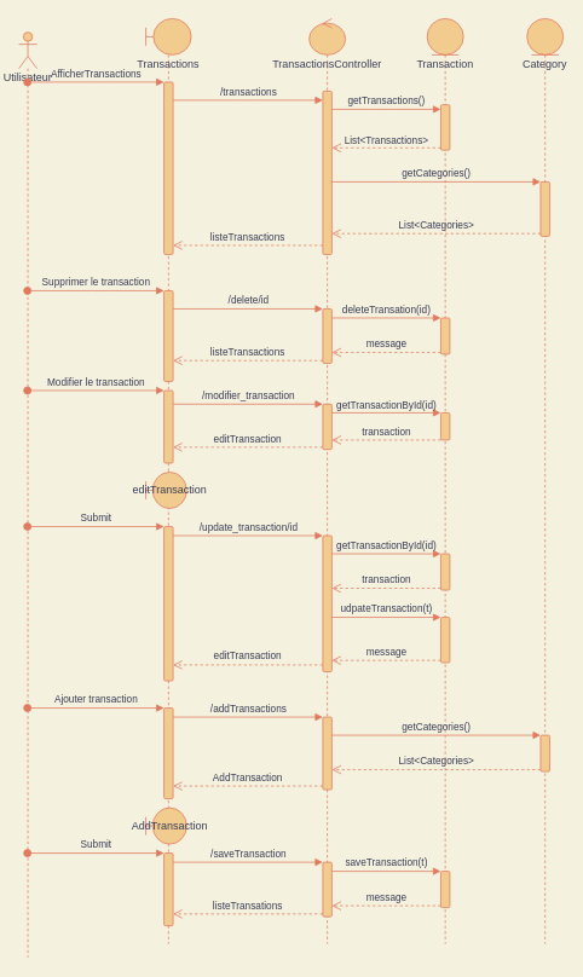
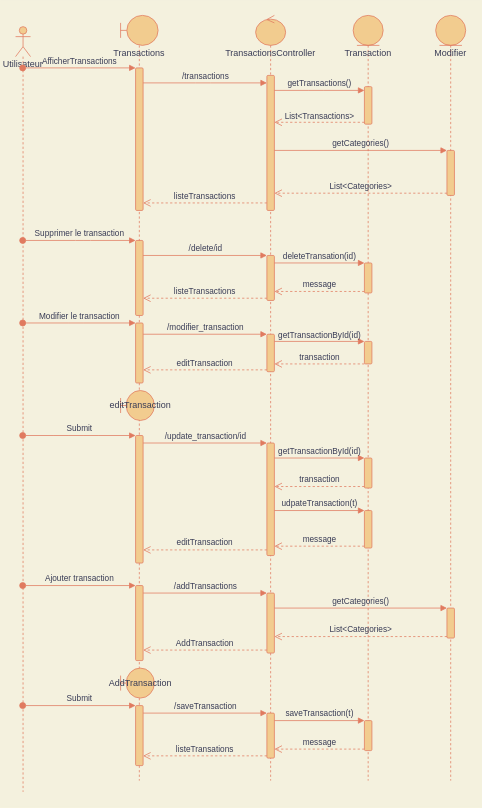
  <mxCell id="0" />
  <mxCell id="1" parent="0" />
  <mxCell id="2" value="Utilisateur" style="shape=umlLifeline;participant=umlActor;perimeter=lifelinePerimeter;whiteSpace=wrap;html=1;container=1;collapsible=0;recursiveResize=0;verticalAlign=top;spacingTop=36;outlineConnect=0;fillColor=#F2CC8F;strokeColor=#E07A5F;fontColor=#393C56;strokeWidth=1;perimeterSpacing=1;rounded=1;" vertex="1" parent="1"><mxGeometry x="20" y="35" width="20" height="1020" as="geometry" /></mxCell>
  <mxCell id="3" value="Transactions" style="shape=umlLifeline;participant=umlBoundary;perimeter=lifelinePerimeter;whiteSpace=wrap;html=1;container=1;collapsible=0;recursiveResize=0;verticalAlign=top;spacingTop=36;outlineConnect=0;strokeColor=#E07A5F;fontColor=#393C56;fillColor=#F2CC8F;strokeWidth=1;rounded=1;" vertex="1" parent="1"><mxGeometry x="160" y="20" width="50" height="1020" as="geometry" /></mxCell>
  <mxCell id="4" value="" style="html=1;points=[];perimeter=orthogonalPerimeter;strokeColor=#E07A5F;strokeWidth=1;fontColor=#393C56;fillColor=#F2CC8F;rounded=1;" vertex="1" parent="3"><mxGeometry x="20" y="70" width="10" height="190" as="geometry" /></mxCell>
  <mxCell id="5" value="" style="html=1;points=[];perimeter=orthogonalPerimeter;strokeColor=#E07A5F;strokeWidth=1;fontColor=#393C56;fillColor=#F2CC8F;rounded=1;" vertex="1" parent="3"><mxGeometry x="20" y="300" width="10" height="100" as="geometry" /></mxCell>
  <mxCell id="6" value="" style="html=1;points=[];perimeter=orthogonalPerimeter;strokeColor=#E07A5F;strokeWidth=1;fontColor=#393C56;fillColor=#F2CC8F;rounded=1;" vertex="1" parent="3"><mxGeometry x="20" y="560" width="10" height="170" as="geometry" /></mxCell>
  <mxCell id="7" value="" style="html=1;points=[];perimeter=orthogonalPerimeter;strokeColor=#E07A5F;strokeWidth=1;fontColor=#393C56;fillColor=#F2CC8F;rounded=1;" vertex="1" parent="3"><mxGeometry x="20" y="760" width="10" height="100" as="geometry" /></mxCell>
  <mxCell id="8" value="AddTransaction" style="shape=umlBoundary;whiteSpace=wrap;html=1;strokeColor=#E07A5F;strokeWidth=1;fontColor=#393C56;fillColor=#F2CC8F;rounded=1;" vertex="1" parent="3"><mxGeometry y="870" width="45" height="40" as="geometry" /></mxCell>
  <mxCell id="9" value="" style="html=1;points=[];perimeter=orthogonalPerimeter;strokeColor=#E07A5F;strokeWidth=1;fontColor=#393C56;fillColor=#F2CC8F;rounded=1;" vertex="1" parent="3"><mxGeometry x="20" y="920" width="10" height="80" as="geometry" /></mxCell>
  <mxCell id="10" value="" style="html=1;points=[];perimeter=orthogonalPerimeter;strokeColor=#E07A5F;strokeWidth=1;fontColor=#393C56;fillColor=#F2CC8F;rounded=1;" vertex="1" parent="3"><mxGeometry x="20" y="410" width="10" height="80" as="geometry" /></mxCell>
  <mxCell id="11" value="editTransaction" style="shape=umlBoundary;whiteSpace=wrap;html=1;strokeColor=#E07A5F;strokeWidth=1;fontColor=#393C56;fillColor=#F2CC8F;rounded=1;" vertex="1" parent="3"><mxGeometry y="500" width="45" height="40" as="geometry" /></mxCell>
  <mxCell id="12" value="Transaction" style="shape=umlLifeline;participant=umlEntity;perimeter=lifelinePerimeter;whiteSpace=wrap;html=1;container=1;collapsible=0;recursiveResize=0;verticalAlign=top;spacingTop=36;outlineConnect=0;strokeColor=#E07A5F;fontColor=#393C56;fillColor=#F2CC8F;strokeWidth=1;rounded=1;" vertex="1" parent="1"><mxGeometry x="470" y="20" width="40" height="1020" as="geometry" /></mxCell>
  <mxCell id="13" value="" style="html=1;points=[];perimeter=orthogonalPerimeter;strokeColor=#E07A5F;strokeWidth=1;fontColor=#393C56;fillColor=#F2CC8F;rounded=1;" vertex="1" parent="12"><mxGeometry x="15" y="95" width="10" height="50" as="geometry" /></mxCell>
  <mxCell id="14" value="" style="html=1;points=[];perimeter=orthogonalPerimeter;strokeColor=#E07A5F;strokeWidth=1;fontColor=#393C56;fillColor=#F2CC8F;rounded=1;" vertex="1" parent="12"><mxGeometry x="15" y="330" width="10" height="40" as="geometry" /></mxCell>
  <mxCell id="15" value="" style="html=1;points=[];perimeter=orthogonalPerimeter;strokeColor=#E07A5F;strokeWidth=1;fontColor=#393C56;fillColor=#F2CC8F;rounded=1;" vertex="1" parent="12"><mxGeometry x="15" y="590" width="10" height="40" as="geometry" /></mxCell>
  <mxCell id="16" value="" style="html=1;points=[];perimeter=orthogonalPerimeter;strokeColor=#E07A5F;strokeWidth=1;fontColor=#393C56;fillColor=#F2CC8F;rounded=1;" vertex="1" parent="12"><mxGeometry x="15" y="660" width="10" height="50" as="geometry" /></mxCell>
  <mxCell id="17" value="" style="html=1;points=[];perimeter=orthogonalPerimeter;strokeColor=#E07A5F;strokeWidth=1;fontColor=#393C56;fillColor=#F2CC8F;rounded=1;" vertex="1" parent="12"><mxGeometry x="15" y="940" width="10" height="40" as="geometry" /></mxCell>
  <mxCell id="18" value="" style="html=1;points=[];perimeter=orthogonalPerimeter;strokeColor=#E07A5F;strokeWidth=1;fontColor=#393C56;fillColor=#F2CC8F;rounded=1;" vertex="1" parent="12"><mxGeometry x="15" y="434.58" width="10" height="30" as="geometry" /></mxCell>
  <mxCell id="19" value="TransactionsController" style="shape=umlLifeline;participant=umlControl;perimeter=lifelinePerimeter;whiteSpace=wrap;html=1;container=1;collapsible=0;recursiveResize=0;verticalAlign=top;spacingTop=36;outlineConnect=0;strokeColor=#E07A5F;fontColor=#393C56;fillColor=#F2CC8F;strokeWidth=1;rounded=1;" vertex="1" parent="1"><mxGeometry x="340" y="20" width="40" height="1020" as="geometry" /></mxCell>
  <mxCell id="20" value="" style="html=1;points=[];perimeter=orthogonalPerimeter;strokeColor=#E07A5F;strokeWidth=1;fontColor=#393C56;fillColor=#F2CC8F;rounded=1;" vertex="1" parent="19"><mxGeometry x="15" y="80" width="10" height="180" as="geometry" /></mxCell>
  <mxCell id="21" value="" style="html=1;points=[];perimeter=orthogonalPerimeter;strokeColor=#E07A5F;strokeWidth=1;fontColor=#393C56;fillColor=#F2CC8F;rounded=1;" vertex="1" parent="19"><mxGeometry x="15" y="320" width="10" height="60" as="geometry" /></mxCell>
  <mxCell id="22" value="" style="html=1;points=[];perimeter=orthogonalPerimeter;strokeColor=#E07A5F;strokeWidth=1;fontColor=#393C56;fillColor=#F2CC8F;rounded=1;" vertex="1" parent="19"><mxGeometry x="15" y="570" width="10" height="150" as="geometry" /></mxCell>
  <mxCell id="23" value="" style="html=1;points=[];perimeter=orthogonalPerimeter;strokeColor=#E07A5F;strokeWidth=1;fontColor=#393C56;fillColor=#F2CC8F;rounded=1;" vertex="1" parent="19"><mxGeometry x="15" y="770" width="10" height="80" as="geometry" /></mxCell>
  <mxCell id="24" value="" style="html=1;points=[];perimeter=orthogonalPerimeter;strokeColor=#E07A5F;strokeWidth=1;fontColor=#393C56;fillColor=#F2CC8F;rounded=1;" vertex="1" parent="19"><mxGeometry x="15" y="930" width="10" height="60" as="geometry" /></mxCell>
  <mxCell id="25" value="" style="html=1;points=[];perimeter=orthogonalPerimeter;strokeColor=#E07A5F;strokeWidth=1;fontColor=#393C56;fillColor=#F2CC8F;rounded=1;" vertex="1" parent="19"><mxGeometry x="15" y="425" width="10" height="50" as="geometry" /></mxCell>
- <mxCell id="26" value="Category" style="shape=umlLifeline;participant=umlEntity;perimeter=lifelinePerimeter;whiteSpace=wrap;html=1;container=1;collapsible=0;recursiveResize=0;verticalAlign=top;spacingTop=36;outlineConnect=0;strokeColor=#E07A5F;fontColor=#393C56;fillColor=#F2CC8F;strokeWidth=1;rounded=1;" vertex="1" parent="1"><mxGeometry x="580" y="20" width="40" height="1020" as="geometry" /></mxCell>
+ <mxCell id="26" value="Modifier" style="shape=umlLifeline;participant=umlEntity;perimeter=lifelinePerimeter;whiteSpace=wrap;html=1;container=1;collapsible=0;recursiveResize=0;verticalAlign=top;spacingTop=36;outlineConnect=0;strokeColor=#E07A5F;fontColor=#393C56;fillColor=#F2CC8F;strokeWidth=1;rounded=1;" vertex="1" parent="1"><mxGeometry x="580" y="20" width="40" height="1020" as="geometry" /></mxCell>
  <mxCell id="27" value="" style="html=1;points=[];perimeter=orthogonalPerimeter;strokeColor=#E07A5F;strokeWidth=1;fontColor=#393C56;fillColor=#F2CC8F;rounded=1;" vertex="1" parent="26"><mxGeometry x="15" y="180" width="10" height="60" as="geometry" /></mxCell>
  <mxCell id="28" value="" style="html=1;points=[];perimeter=orthogonalPerimeter;strokeColor=#E07A5F;strokeWidth=1;fontColor=#393C56;fillColor=#F2CC8F;rounded=1;" vertex="1" parent="26"><mxGeometry x="15" y="790" width="10" height="40" as="geometry" /></mxCell>
  <mxCell id="29" value="getTransactions()" style="html=1;verticalAlign=bottom;endArrow=block;rounded=1;labelBackgroundColor=none;strokeColor=#E07A5F;fontColor=#393C56;fillColor=#F2CC8F;" edge="1" target="13" parent="1" source="20"><mxGeometry relative="1" as="geometry"><mxPoint x="375" y="125" as="sourcePoint" /><Array as="points"><mxPoint x="420" y="120" /></Array></mxGeometry></mxCell>
  <mxCell id="30" value="List&amp;lt;Transactions&amp;gt;" style="html=1;verticalAlign=bottom;endArrow=open;dashed=1;endSize=8;exitX=0;exitY=0.95;rounded=1;labelBackgroundColor=none;strokeColor=#E07A5F;fontColor=#393C56;fillColor=#F2CC8F;" edge="1" source="13" parent="1" target="20"><mxGeometry relative="1" as="geometry"><mxPoint x="375" y="162.5" as="targetPoint" /></mxGeometry></mxCell>
  <mxCell id="31" value="getCategories()" style="html=1;verticalAlign=bottom;endArrow=block;entryX=0;entryY=0;rounded=1;labelBackgroundColor=none;strokeColor=#E07A5F;fontColor=#393C56;fillColor=#F2CC8F;" edge="1" target="27" parent="1" source="20"><mxGeometry relative="1" as="geometry"><mxPoint x="525" y="180" as="sourcePoint" /></mxGeometry></mxCell>
  <mxCell id="32" value="List&amp;lt;Categories&amp;gt;" style="html=1;verticalAlign=bottom;endArrow=open;dashed=1;endSize=8;exitX=0;exitY=0.95;rounded=1;labelBackgroundColor=none;strokeColor=#E07A5F;fontColor=#393C56;fillColor=#F2CC8F;" edge="1" source="27" parent="1" target="20"><mxGeometry relative="1" as="geometry"><mxPoint x="525" y="256" as="targetPoint" /></mxGeometry></mxCell>
  <mxCell id="33" value="AfficherTransactions" style="html=1;verticalAlign=bottom;startArrow=oval;endArrow=block;startSize=8;rounded=1;labelBackgroundColor=none;strokeColor=#E07A5F;fontColor=#393C56;fillColor=#F2CC8F;" edge="1" target="4" parent="1" source="2"><mxGeometry relative="1" as="geometry"><mxPoint x="120" y="90" as="sourcePoint" /><Array as="points"><mxPoint x="110" y="90" /></Array></mxGeometry></mxCell>
  <mxCell id="34" value="Supprimer le transaction" style="html=1;verticalAlign=bottom;startArrow=oval;endArrow=block;startSize=8;rounded=1;labelBackgroundColor=none;strokeColor=#E07A5F;fontColor=#393C56;fillColor=#F2CC8F;" edge="1" target="5" parent="1" source="2"><mxGeometry relative="1" as="geometry"><mxPoint x="120" y="320" as="sourcePoint" /><Array as="points"><mxPoint x="110" y="320" /></Array></mxGeometry></mxCell>
  <mxCell id="35" value="/delete/id" style="html=1;verticalAlign=bottom;endArrow=block;entryX=0;entryY=0;rounded=1;labelBackgroundColor=none;strokeColor=#E07A5F;fontColor=#393C56;fillColor=#F2CC8F;" edge="1" target="21" parent="1" source="5"><mxGeometry relative="1" as="geometry"><mxPoint x="295" y="340" as="sourcePoint" /></mxGeometry></mxCell>
  <mxCell id="36" value="listeTransactions" style="html=1;verticalAlign=bottom;endArrow=open;dashed=1;endSize=8;exitX=0;exitY=0.95;rounded=1;labelBackgroundColor=none;strokeColor=#E07A5F;fontColor=#393C56;fillColor=#F2CC8F;" edge="1" source="21" parent="1" target="5"><mxGeometry relative="1" as="geometry"><mxPoint x="295" y="416" as="targetPoint" /></mxGeometry></mxCell>
  <mxCell id="37" value="message" style="html=1;verticalAlign=bottom;endArrow=open;dashed=1;endSize=8;exitX=0;exitY=0.95;rounded=1;labelBackgroundColor=none;strokeColor=#E07A5F;fontColor=#393C56;fillColor=#F2CC8F;" edge="1" source="14" parent="1" target="21"><mxGeometry relative="1" as="geometry"><mxPoint x="415" y="426" as="targetPoint" /></mxGeometry></mxCell>
  <mxCell id="38" value="deleteTransation(id)" style="html=1;verticalAlign=bottom;endArrow=block;entryX=0;entryY=0;rounded=1;labelBackgroundColor=none;strokeColor=#E07A5F;fontColor=#393C56;fillColor=#F2CC8F;" edge="1" target="14" parent="1" source="21"><mxGeometry relative="1" as="geometry"><mxPoint x="415" y="350" as="sourcePoint" /></mxGeometry></mxCell>
  <mxCell id="39" value="Submit" style="html=1;verticalAlign=bottom;startArrow=oval;endArrow=block;startSize=8;rounded=1;labelBackgroundColor=none;strokeColor=#E07A5F;fontColor=#393C56;fillColor=#F2CC8F;" edge="1" target="6" parent="1" source="2"><mxGeometry relative="1" as="geometry"><mxPoint x="120" y="450" as="sourcePoint" /><Array as="points"><mxPoint x="80" y="580" /><mxPoint x="120" y="580" /></Array></mxGeometry></mxCell>
  <mxCell id="40" value="/update_transaction/id" style="html=1;verticalAlign=bottom;endArrow=block;entryX=0;entryY=0;rounded=1;labelBackgroundColor=none;strokeColor=#E07A5F;fontColor=#393C56;fillColor=#F2CC8F;" edge="1" target="22" parent="1" source="6"><mxGeometry relative="1" as="geometry"><mxPoint x="295" y="460" as="sourcePoint" /></mxGeometry></mxCell>
  <mxCell id="41" value="editTransaction" style="html=1;verticalAlign=bottom;endArrow=open;dashed=1;endSize=8;exitX=0;exitY=0.95;rounded=1;labelBackgroundColor=none;strokeColor=#E07A5F;fontColor=#393C56;fillColor=#F2CC8F;" edge="1" source="22" parent="1" target="6"><mxGeometry relative="1" as="geometry"><mxPoint x="295" y="536" as="targetPoint" /></mxGeometry></mxCell>
  <mxCell id="42" value="transaction" style="html=1;verticalAlign=bottom;endArrow=open;dashed=1;endSize=8;exitX=0;exitY=0.95;rounded=1;labelBackgroundColor=none;strokeColor=#E07A5F;fontColor=#393C56;fillColor=#F2CC8F;" edge="1" source="15" parent="1" target="22"><mxGeometry relative="1" as="geometry"><mxPoint x="415" y="546" as="targetPoint" /></mxGeometry></mxCell>
  <mxCell id="43" value="getTransactionById(id)" style="html=1;verticalAlign=bottom;endArrow=block;entryX=0;entryY=0;rounded=1;labelBackgroundColor=none;strokeColor=#E07A5F;fontColor=#393C56;fillColor=#F2CC8F;" edge="1" target="15" parent="1" source="22"><mxGeometry relative="1" as="geometry"><mxPoint x="415" y="470" as="sourcePoint" /></mxGeometry></mxCell>
  <mxCell id="44" value="message" style="html=1;verticalAlign=bottom;endArrow=open;dashed=1;endSize=8;exitX=0;exitY=0.95;rounded=1;labelBackgroundColor=none;strokeColor=#E07A5F;fontColor=#393C56;fillColor=#F2CC8F;" edge="1" source="16" parent="1" target="22"><mxGeometry relative="1" as="geometry"><mxPoint x="415" y="606" as="targetPoint" /></mxGeometry></mxCell>
  <mxCell id="45" value="udpateTransaction(t)" style="html=1;verticalAlign=bottom;endArrow=block;entryX=0;entryY=0;rounded=1;labelBackgroundColor=none;strokeColor=#E07A5F;fontColor=#393C56;fillColor=#F2CC8F;" edge="1" target="16" parent="1" source="22"><mxGeometry relative="1" as="geometry"><mxPoint x="415" y="530" as="sourcePoint" /></mxGeometry></mxCell>
  <mxCell id="46" value="Ajouter transaction" style="html=1;verticalAlign=bottom;startArrow=oval;endArrow=block;startSize=8;rounded=1;labelBackgroundColor=none;strokeColor=#E07A5F;fontColor=#393C56;fillColor=#F2CC8F;" edge="1" target="7" parent="1" source="2"><mxGeometry relative="1" as="geometry"><mxPoint x="120" y="660" as="sourcePoint" /></mxGeometry></mxCell>
  <mxCell id="47" value="/addTransactions" style="html=1;verticalAlign=bottom;endArrow=block;entryX=0;entryY=0;rounded=1;labelBackgroundColor=none;strokeColor=#E07A5F;fontColor=#393C56;fillColor=#F2CC8F;" edge="1" target="23" parent="1" source="7"><mxGeometry relative="1" as="geometry"><mxPoint x="285" y="670" as="sourcePoint" /></mxGeometry></mxCell>
  <mxCell id="48" value="AddTransaction" style="html=1;verticalAlign=bottom;endArrow=open;dashed=1;endSize=8;exitX=0;exitY=0.95;rounded=1;labelBackgroundColor=none;strokeColor=#E07A5F;fontColor=#393C56;fillColor=#F2CC8F;" edge="1" source="23" parent="1" target="7"><mxGeometry relative="1" as="geometry"><mxPoint x="285" y="746" as="targetPoint" /></mxGeometry></mxCell>
  <mxCell id="49" value="getCategories()" style="html=1;verticalAlign=bottom;endArrow=block;entryX=0;entryY=0;rounded=1;labelBackgroundColor=none;strokeColor=#E07A5F;fontColor=#393C56;fillColor=#F2CC8F;" edge="1" target="28" parent="1" source="23"><mxGeometry relative="1" as="geometry"><mxPoint x="525" y="680" as="sourcePoint" /></mxGeometry></mxCell>
  <mxCell id="50" value="List&amp;lt;Categories&amp;gt;" style="html=1;verticalAlign=bottom;endArrow=open;dashed=1;endSize=8;exitX=0;exitY=0.95;rounded=1;labelBackgroundColor=none;strokeColor=#E07A5F;fontColor=#393C56;fillColor=#F2CC8F;" edge="1" source="28" parent="1" target="23"><mxGeometry relative="1" as="geometry"><mxPoint x="525" y="756" as="targetPoint" /></mxGeometry></mxCell>
  <mxCell id="51" value="Submit" style="html=1;verticalAlign=bottom;startArrow=oval;endArrow=block;startSize=8;rounded=1;labelBackgroundColor=none;strokeColor=#E07A5F;fontColor=#393C56;fillColor=#F2CC8F;" edge="1" target="9" parent="1" source="2"><mxGeometry relative="1" as="geometry"><mxPoint x="120" y="850" as="sourcePoint" /></mxGeometry></mxCell>
  <mxCell id="52" value="listeTransations" style="html=1;verticalAlign=bottom;endArrow=open;dashed=1;endSize=8;exitX=0;exitY=0.95;rounded=1;labelBackgroundColor=none;strokeColor=#E07A5F;fontColor=#393C56;fillColor=#F2CC8F;" edge="1" source="24" parent="1" target="9"><mxGeometry relative="1" as="geometry"><mxPoint x="285" y="936" as="targetPoint" /></mxGeometry></mxCell>
  <mxCell id="53" value="/saveTransaction" style="html=1;verticalAlign=bottom;endArrow=block;entryX=0;entryY=0;rounded=1;labelBackgroundColor=none;strokeColor=#E07A5F;fontColor=#393C56;fillColor=#F2CC8F;" edge="1" target="24" parent="1" source="9"><mxGeometry relative="1" as="geometry"><mxPoint x="285" y="860" as="sourcePoint" /></mxGeometry></mxCell>
  <mxCell id="54" value="message" style="html=1;verticalAlign=bottom;endArrow=open;dashed=1;endSize=8;exitX=0;exitY=0.95;rounded=1;labelBackgroundColor=none;strokeColor=#E07A5F;fontColor=#393C56;fillColor=#F2CC8F;" edge="1" source="17" parent="1" target="24"><mxGeometry relative="1" as="geometry"><mxPoint x="415" y="946" as="targetPoint" /></mxGeometry></mxCell>
  <mxCell id="55" value="saveTransaction(t)" style="html=1;verticalAlign=bottom;endArrow=block;entryX=0;entryY=0;rounded=1;labelBackgroundColor=none;strokeColor=#E07A5F;fontColor=#393C56;fillColor=#F2CC8F;" edge="1" target="17" parent="1" source="24"><mxGeometry relative="1" as="geometry"><mxPoint x="415" y="870" as="sourcePoint" /></mxGeometry></mxCell>
  <mxCell id="56" value="Modifier le transaction" style="html=1;verticalAlign=bottom;startArrow=oval;endArrow=block;startSize=8;rounded=1;labelBackgroundColor=none;strokeColor=#E07A5F;fontColor=#393C56;fillColor=#F2CC8F;" edge="1" target="10" parent="1" source="2"><mxGeometry relative="1" as="geometry"><mxPoint x="120" y="430" as="sourcePoint" /><Array as="points"><mxPoint x="100" y="430" /></Array></mxGeometry></mxCell>
  <mxCell id="57" value="editTransaction" style="html=1;verticalAlign=bottom;endArrow=open;dashed=1;endSize=8;exitX=0;exitY=0.95;rounded=1;labelBackgroundColor=none;strokeColor=#E07A5F;fontColor=#393C56;fillColor=#F2CC8F;" edge="1" source="25" parent="1" target="10"><mxGeometry relative="1" as="geometry"><mxPoint x="285" y="516" as="targetPoint" /></mxGeometry></mxCell>
  <mxCell id="58" value="/modifier_transaction" style="html=1;verticalAlign=bottom;endArrow=block;entryX=0;entryY=0;rounded=1;labelBackgroundColor=none;strokeColor=#E07A5F;fontColor=#393C56;fillColor=#F2CC8F;" edge="1" target="25" parent="1" source="10"><mxGeometry relative="1" as="geometry"><mxPoint x="285" y="440" as="sourcePoint" /></mxGeometry></mxCell>
  <mxCell id="59" value="transaction" style="html=1;verticalAlign=bottom;endArrow=open;dashed=1;endSize=8;rounded=1;labelBackgroundColor=none;strokeColor=#E07A5F;fontColor=#393C56;fillColor=#F2CC8F;" edge="1" source="18" parent="1"><mxGeometry relative="1" as="geometry"><mxPoint x="365" y="484.58" as="targetPoint" /><Array as="points"><mxPoint x="430" y="484.58" /></Array></mxGeometry></mxCell>
  <mxCell id="60" value="getTransactionById(id)" style="html=1;verticalAlign=bottom;endArrow=block;entryX=0;entryY=0;rounded=1;labelBackgroundColor=none;strokeColor=#E07A5F;fontColor=#393C56;fillColor=#F2CC8F;" edge="1" target="18" parent="1"><mxGeometry relative="1" as="geometry"><mxPoint x="365" y="454.58" as="sourcePoint" /></mxGeometry></mxCell>
  <mxCell id="61" value="/transactions" style="html=1;verticalAlign=bottom;endArrow=block;rounded=1;labelBackgroundColor=none;strokeColor=#E07A5F;fontColor=#393C56;fillColor=#F2CC8F;" edge="1" parent="1" source="4" target="20"><mxGeometry relative="1" as="geometry"><mxPoint x="175" y="130" as="sourcePoint" /><mxPoint x="340" y="130" as="targetPoint" /><Array as="points"><mxPoint x="270" y="110" /></Array></mxGeometry></mxCell>
  <mxCell id="62" value="listeTransactions" style="html=1;verticalAlign=bottom;endArrow=open;dashed=1;endSize=8;rounded=1;labelBackgroundColor=none;strokeColor=#E07A5F;fontColor=#393C56;fillColor=#F2CC8F;" edge="1" parent="1" source="20" target="4"><mxGeometry relative="1" as="geometry"><mxPoint x="175" y="240" as="targetPoint" /><mxPoint x="340" y="240" as="sourcePoint" /><Array as="points"><mxPoint x="270" y="270" /></Array></mxGeometry></mxCell>
